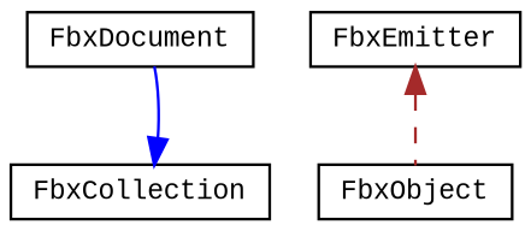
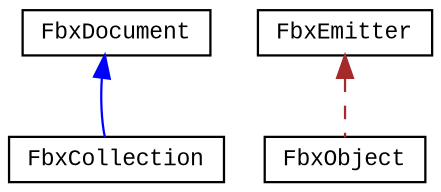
  digraph {
    fontname="Liberation Mono"
    node [color=black fillcolor=white fontname="Liberation Mono" fontsize=10 shape=record style=filled]
    edge [dir=back fontname="Liberation Mono" fontsize=10 labelfontname=Helvetica labelfontsize=10]
    n1 [height=0.2 label=FbxDocument width=0.4]
    n2 [height=0.2 label=FbxCollection width=0.4]
    n3 [height=0.2 label=FbxObject width=0.4]
    n4 [height=0.2 label=FbxEmitter width=0.4]
-   n2 -> n1 [color=blue style=solid]
+   n1 -> n2 [color=blue style=solid]
    n4 -> n3 [color=brown style=dashed]
  }
